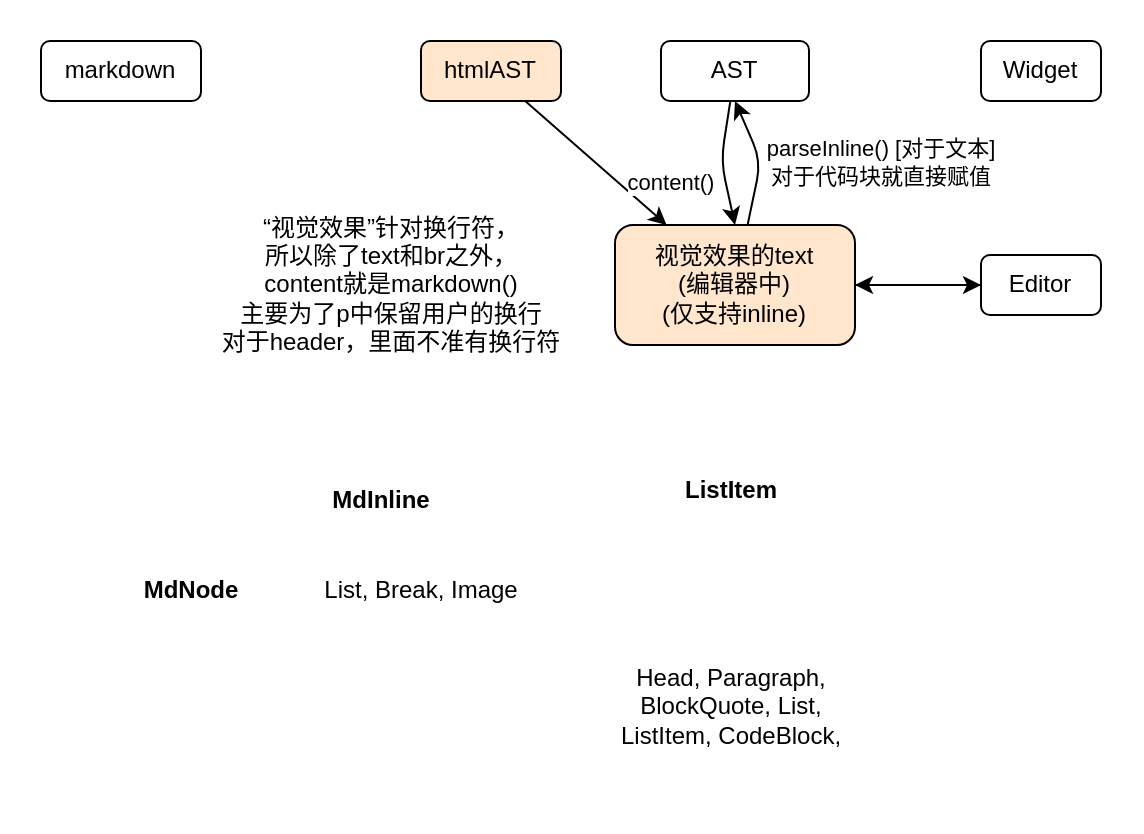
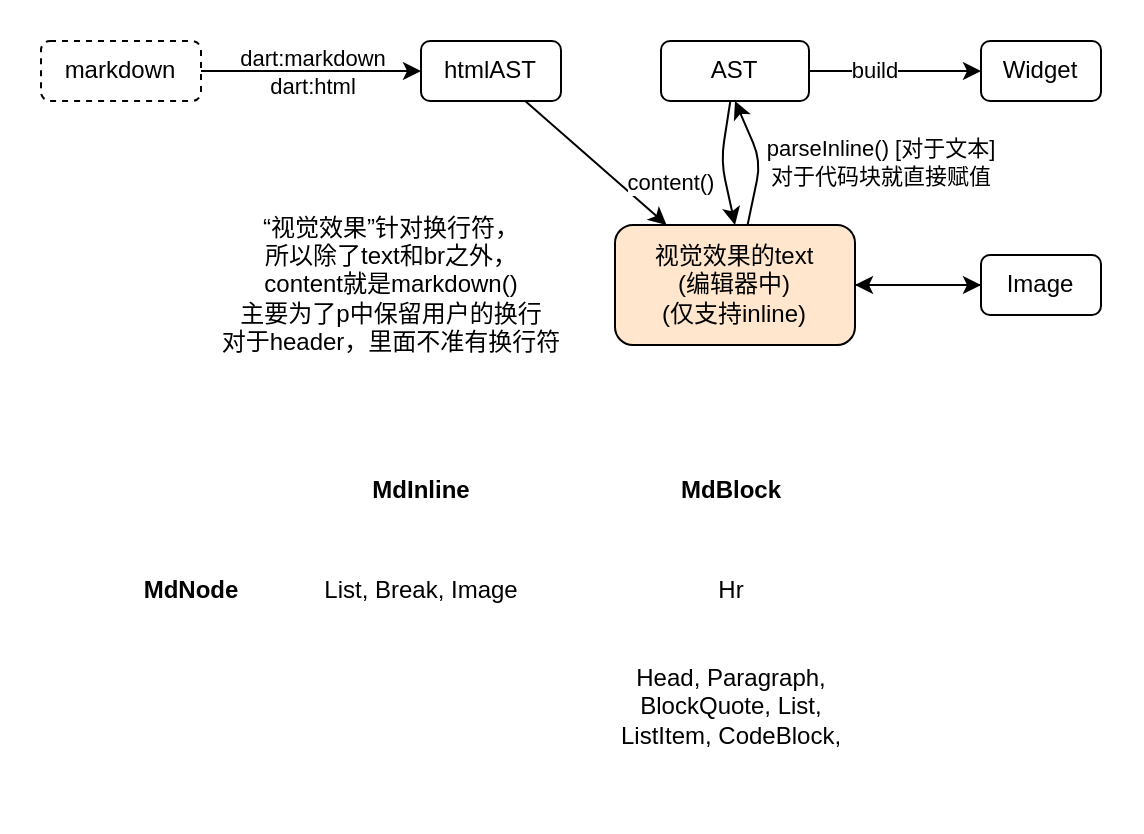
  <mxCell id="0" />
  <mxCell id="1" parent="0" />
- <mxCell id="4" value="markdown" style="rounded=1;whiteSpace=wrap;html=1;" parent="1" vertex="1"><mxGeometry x="20" y="20" width="80" height="30" as="geometry" /></mxCell>
+ <mxCell id="2" value="" style="edgeStyle=none;html=1;" parent="1" source="4" target="7" edge="1"><mxGeometry relative="1" as="geometry" /></mxCell>
+ <mxCell id="3" value="dart:markdown&lt;div&gt;dart:html&lt;/div&gt;" style="edgeLabel;html=1;align=center;verticalAlign=middle;resizable=0;points=[];labelBackgroundColor=none;" parent="2" vertex="1" connectable="0"><mxGeometry x="0.011" y="-1" relative="1" as="geometry"><mxPoint x="-1" y="-1" as="offset" /></mxGeometry></mxCell>
+ <mxCell id="4" value="markdown" style="rounded=1;whiteSpace=wrap;html=1;dashed=1;" parent="1" vertex="1"><mxGeometry x="20" y="20" width="80" height="30" as="geometry" /></mxCell>
  <mxCell id="5" value="" style="endArrow=classic;html=1;" parent="1" source="7" edge="1"><mxGeometry width="50" height="50" relative="1" as="geometry"><mxPoint x="200" y="70" as="sourcePoint" /><mxPoint x="250" y="20" as="targetPoint" /></mxGeometry></mxCell>
  <mxCell id="6" value="" style="edgeStyle=none;html=1;" parent="1" source="7" target="22" edge="1"><mxGeometry relative="1" as="geometry" /></mxCell>
- <mxCell id="7" value="htmlAST" style="rounded=1;whiteSpace=wrap;html=1;fillColor=#ffe6cc;" parent="1" vertex="1"><mxGeometry x="210" y="20" width="70" height="30" as="geometry" /></mxCell>
+ <mxCell id="7" value="htmlAST" style="rounded=1;whiteSpace=wrap;html=1;" parent="1" vertex="1"><mxGeometry x="210" y="20" width="70" height="30" as="geometry" /></mxCell>
+ <mxCell id="8" style="edgeStyle=none;html=1;entryX=0;entryY=0.5;entryDx=0;entryDy=0;" parent="1" source="12" target="13" edge="1"><mxGeometry relative="1" as="geometry" /></mxCell>
+ <mxCell id="9" value="build" style="edgeLabel;html=1;align=center;verticalAlign=middle;resizable=0;points=[];" parent="8" vertex="1" connectable="0"><mxGeometry x="-0.25" y="1" relative="1" as="geometry"><mxPoint as="offset" /></mxGeometry></mxCell>
  <mxCell id="10" style="edgeStyle=none;html=1;entryX=0.5;entryY=0;entryDx=0;entryDy=0;" edge="1" parent="1" source="12" target="22"><mxGeometry relative="1" as="geometry"><Array as="points"><mxPoint x="360" y="80" /></Array></mxGeometry></mxCell>
  <mxCell id="11" value="content()" style="edgeLabel;html=1;align=center;verticalAlign=middle;resizable=0;points=[];" vertex="1" connectable="0" parent="10"><mxGeometry x="-0.212" y="-2" relative="1" as="geometry"><mxPoint x="-24" y="16" as="offset" /></mxGeometry></mxCell>
  <mxCell id="12" value="AST" style="rounded=1;whiteSpace=wrap;html=1;" parent="1" vertex="1"><mxGeometry x="330" y="20" width="74" height="30" as="geometry" /></mxCell>
  <mxCell id="13" value="Widget" style="rounded=1;whiteSpace=wrap;html=1;" parent="1" vertex="1"><mxGeometry x="490" y="20" width="60" height="30" as="geometry" /></mxCell>
  <mxCell id="14" value="" style="group" vertex="1" connectable="0" parent="1"><mxGeometry x="60" y="230" width="370" height="165" as="geometry" /></mxCell>
- <mxCell id="15" value="MdInline" style="text;html=1;align=center;verticalAlign=middle;resizable=0;points=[];autosize=1;strokeColor=none;fillColor=none;fontStyle=1" parent="14" vertex="1"><mxGeometry x="95" y="5" width="70" height="30" as="geometry" /></mxCell>
- <mxCell id="16" value="ListItem" style="text;html=1;align=center;verticalAlign=middle;resizable=0;points=[];autosize=1;strokeColor=none;fillColor=none;fontStyle=1" parent="14" vertex="1"><mxGeometry x="270" width="70" height="30" as="geometry" /></mxCell>
+ <mxCell id="15" value="MdInline" style="text;html=1;align=center;verticalAlign=middle;resizable=0;points=[];autosize=1;strokeColor=none;fillColor=none;fontStyle=1" parent="14" vertex="1"><mxGeometry x="115" width="70" height="30" as="geometry" /></mxCell>
+ <mxCell id="16" value="MdBlock" style="text;html=1;align=center;verticalAlign=middle;resizable=0;points=[];autosize=1;strokeColor=none;fillColor=none;fontStyle=1" parent="14" vertex="1"><mxGeometry x="270" width="70" height="30" as="geometry" /></mxCell>
  <mxCell id="17" value="MdNode" style="text;html=1;align=center;verticalAlign=middle;resizable=0;points=[];autosize=1;strokeColor=none;fillColor=none;fontStyle=1" parent="14" vertex="1"><mxGeometry y="50" width="70" height="30" as="geometry" /></mxCell>
  <mxCell id="18" value="List, Break, Image" style="text;html=1;align=center;verticalAlign=middle;resizable=0;points=[];autosize=1;strokeColor=none;fillColor=none;" parent="14" vertex="1"><mxGeometry x="90" y="50" width="120" height="30" as="geometry" /></mxCell>
  <mxCell id="19" value="Head, Paragraph,&lt;div&gt;BlockQuote, List,&lt;/div&gt;&lt;div&gt;ListItem, CodeBlock,&lt;/div&gt;&lt;div&gt;&lt;br&gt;&lt;/div&gt;" style="text;html=1;align=center;verticalAlign=middle;resizable=0;points=[];autosize=1;strokeColor=none;fillColor=none;" parent="14" vertex="1"><mxGeometry x="240" y="95" width="130" height="70" as="geometry" /></mxCell>
+ <mxCell id="20" value="Hr" style="text;html=1;align=center;verticalAlign=middle;resizable=0;points=[];autosize=1;strokeColor=none;fillColor=none;" parent="14" vertex="1"><mxGeometry x="285" y="50" width="40" height="30" as="geometry" /></mxCell>
  <mxCell id="21" style="edgeStyle=none;html=1;entryX=0;entryY=0.5;entryDx=0;entryDy=0;" edge="1" parent="1" source="22" target="26"><mxGeometry relative="1" as="geometry" /></mxCell>
  <mxCell id="22" value="&lt;span style=&quot;color: rgb(0, 0, 0);&quot;&gt;视觉效果的text&lt;/span&gt;&lt;div&gt;(编辑器中)&lt;/div&gt;&lt;div&gt;(仅支持inline)&lt;/div&gt;" style="rounded=1;whiteSpace=wrap;html=1;fillColor=#ffe6cc;" vertex="1" parent="1"><mxGeometry x="307" y="112" width="120" height="60" as="geometry" /></mxCell>
  <mxCell id="23" style="edgeStyle=none;html=1;entryX=0.5;entryY=1;entryDx=0;entryDy=0;" edge="1" parent="1" source="22" target="12"><mxGeometry relative="1" as="geometry"><Array as="points"><mxPoint x="380" y="80" /></Array></mxGeometry></mxCell>
  <mxCell id="24" value="parseInline() [对于文本]&lt;div&gt;对于代码块就直接赋值&lt;/div&gt;" style="edgeLabel;html=1;align=center;verticalAlign=middle;resizable=0;points=[];" vertex="1" connectable="0" parent="23"><mxGeometry x="0.176" y="-2" relative="1" as="geometry"><mxPoint x="60" y="6" as="offset" /></mxGeometry></mxCell>
  <mxCell id="25" style="edgeStyle=none;html=1;entryX=1;entryY=0.5;entryDx=0;entryDy=0;" edge="1" parent="1" source="26" target="22"><mxGeometry relative="1" as="geometry" /></mxCell>
- <mxCell id="26" value="Editor" style="rounded=1;whiteSpace=wrap;html=1;" vertex="1" parent="1"><mxGeometry x="490" y="127" width="60" height="30" as="geometry" /></mxCell>
+ <mxCell id="26" value="Image" style="rounded=1;whiteSpace=wrap;html=1;" vertex="1" parent="1"><mxGeometry x="490" y="127" width="60" height="30" as="geometry" /></mxCell>
  <mxCell id="27" value="“视觉效果”针对换行符，&lt;div&gt;所以除了text和br之外，&lt;/div&gt;&lt;div&gt;content就是markdown()&lt;/div&gt;&lt;div&gt;主要为了p中保留用户的换行&lt;/div&gt;&lt;div&gt;对于header，里面不准有换行符&lt;/div&gt;" style="text;html=1;align=center;verticalAlign=middle;resizable=0;points=[];autosize=1;strokeColor=none;fillColor=none;" vertex="1" parent="1"><mxGeometry x="100" y="97" width="190" height="90" as="geometry" /></mxCell>
